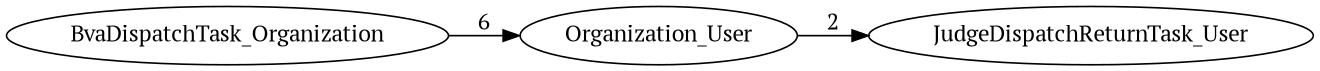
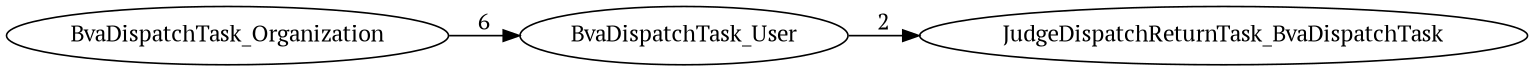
  digraph {
    fontname="PT Serif"
    rankdir=LR
    node [fontname="PT Serif"]
    edge [fontname="PT Serif"]
-   BvaDispatchTask_User [label=Organization_User]
-   JudgeDispatchReturnTask_User
+   BvaDispatchTask_User
+   JudgeDispatchReturnTask_User [label=JudgeDispatchReturnTask_BvaDispatchTask]
    BvaDispatchTask_Organization
    BvaDispatchTask_User -> JudgeDispatchReturnTask_User [label=2]
    BvaDispatchTask_Organization -> BvaDispatchTask_User [label=6]
  }
